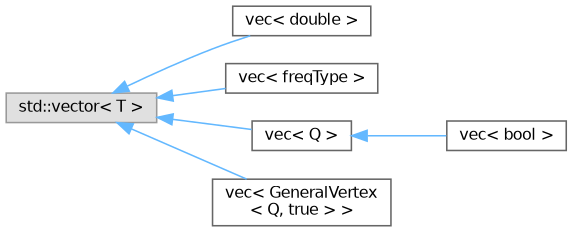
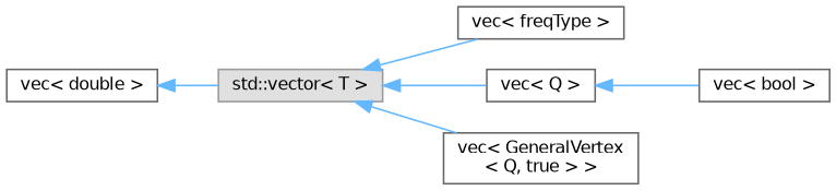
  digraph {
    rankdir=LR
    node [color=grey40 fillcolor=white fontname=Helvetica fontsize=10 shape=box style=filled]
    edge [color=steelblue1 dir=back fontname=Helvetica fontsize=10 labelfontname=Helvetica labelfontsize=10 style=solid]
    n1 [color=grey60 fillcolor="#E0E0E0" height=0.2 label="std::vector\< T \>" width=0.4]
    n2 [height=0.2 label="vec\< double \>" width=0.4]
    n3 [height=0.2 label="vec\< freqType \>" width=0.4]
    n4 [height=0.2 label="vec\< Q \>" width=0.4]
    n5 [height=0.2 label="vec\< GeneralVertex\l\< Q, true \> \>" width=0.4]
    n6 [height=0.2 label="vec\< bool \>" width=0.4]
-   n1 -> n2
+   n2 -> n1
    n1 -> n3
    n1 -> n4
    n1 -> n5
    n4 -> n6
  }
